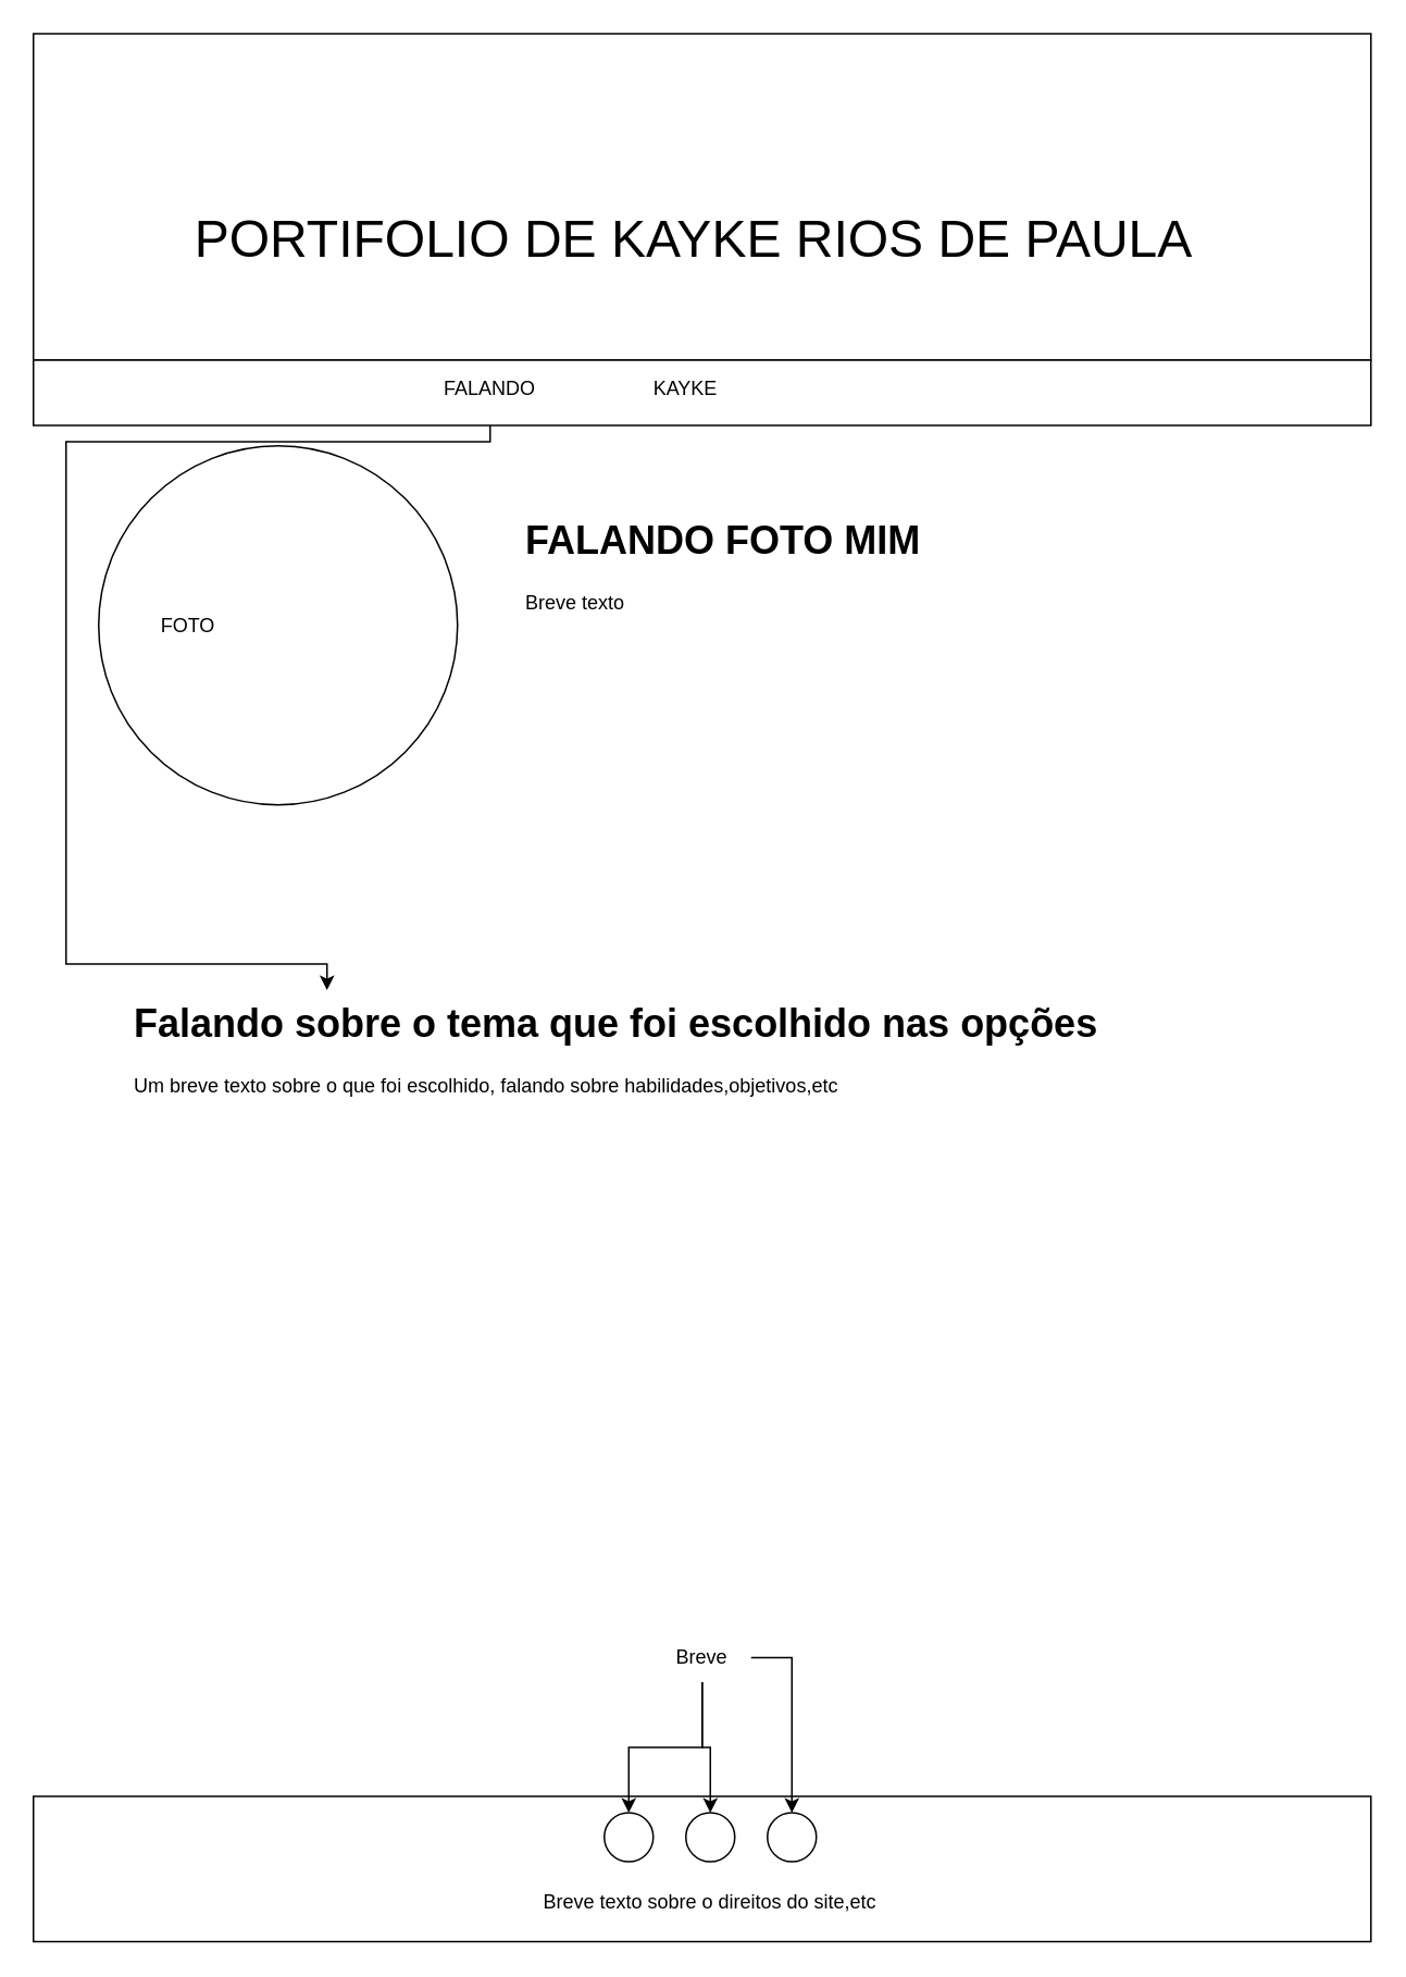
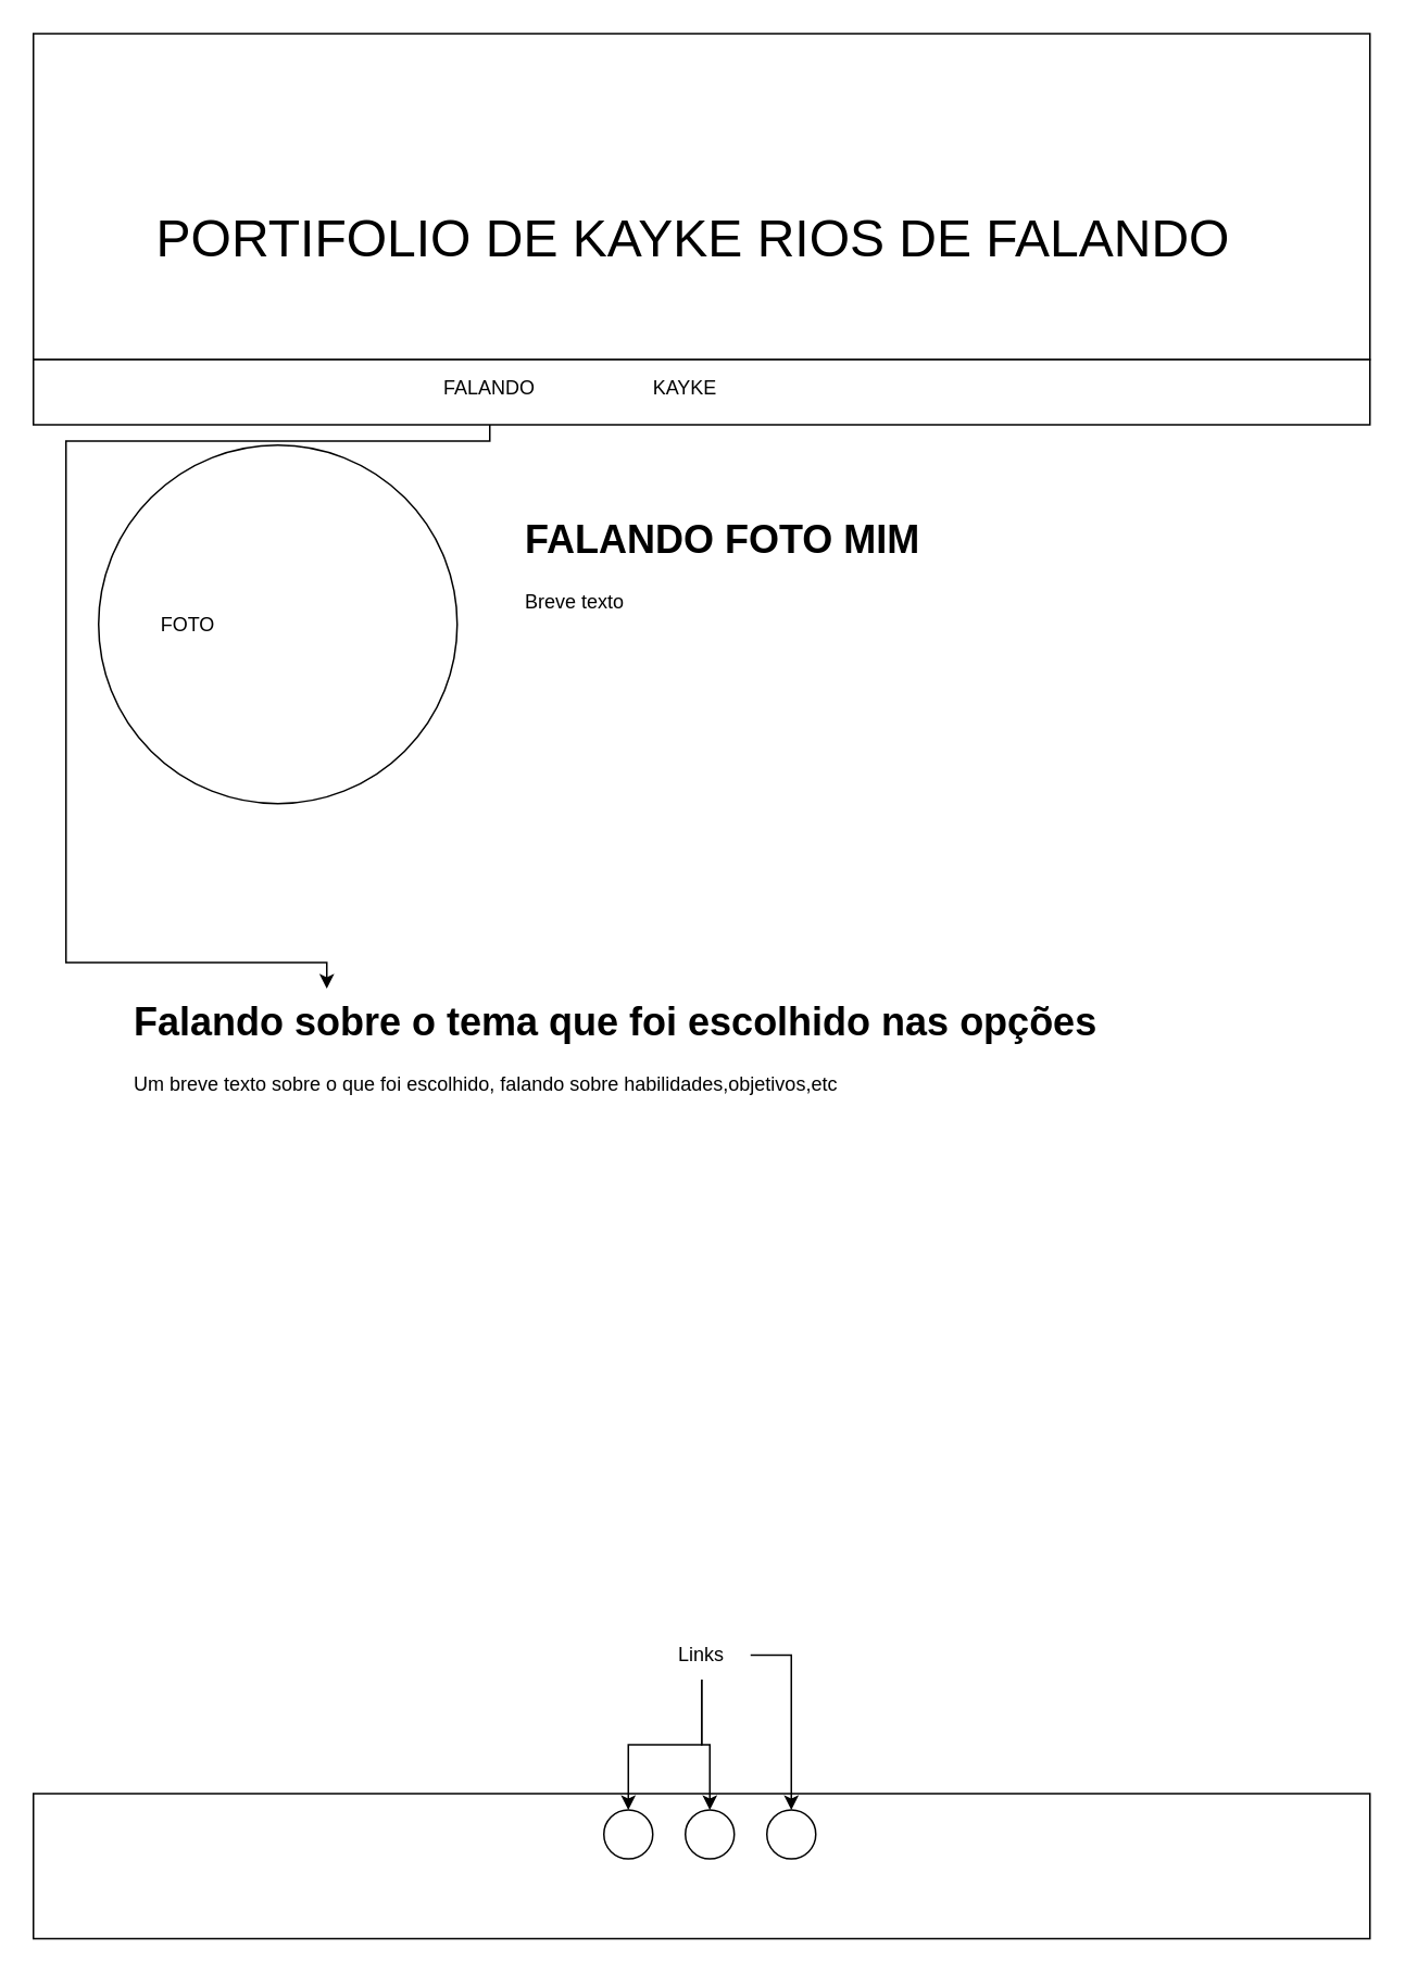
  <mxCell id="0" />
  <mxCell id="1" parent="0" />
  <mxCell id="2" value="" style="rounded=0;whiteSpace=wrap;html=1;" vertex="1" parent="1"><mxGeometry width="820" height="200" as="geometry" x="20" y="20" /></mxCell>
  <mxCell id="3" value="" style="rounded=0;whiteSpace=wrap;html=1;" vertex="1" parent="1"><mxGeometry y="220" width="820" height="40" as="geometry" x="20" /></mxCell>
- <mxCell id="4" value="&lt;font style=&quot;font-size: 32px;&quot;&gt;PORTIFOLIO DE KAYKE RIOS DE PAULA&lt;/font&gt;" style="text;html=1;align=center;verticalAlign=middle;whiteSpace=wrap;rounded=0;" vertex="1" parent="1"><mxGeometry x="80" width="690" height="252.5" as="geometry" y="20" /></mxCell>
+ <mxCell id="4" value="&lt;font style=&quot;font-size: 32px;&quot;&gt;PORTIFOLIO DE KAYKE RIOS DE FALANDO&lt;/font&gt;" style="text;html=1;align=center;verticalAlign=middle;whiteSpace=wrap;rounded=0;" vertex="1" parent="1"><mxGeometry x="80" width="690" height="252.5" as="geometry" y="20" /></mxCell>
  <mxCell id="5" value="" style="edgeStyle=orthogonalEdgeStyle;rounded=0;orthogonalLoop=1;jettySize=auto;html=1;" edge="1" parent="1" source="6" target="12"><mxGeometry relative="1" as="geometry"><Array as="points"><mxPoint x="300" y="270" /><mxPoint x="40" y="270" /><mxPoint x="40" y="590" /><mxPoint x="200" y="590" /></Array></mxGeometry></mxCell>
  <mxCell id="6" value="FALANDO&lt;div&gt;&lt;br&gt;&lt;/div&gt;" style="text;html=1;align=center;verticalAlign=middle;whiteSpace=wrap;rounded=0;" vertex="1" parent="1"><mxGeometry x="270" y="230" width="60" height="30" as="geometry" /></mxCell>
  <mxCell id="7" value="KAYKE&lt;div&gt;&lt;br&gt;&lt;/div&gt;" style="text;html=1;align=center;verticalAlign=middle;whiteSpace=wrap;rounded=0;" vertex="1" parent="1"><mxGeometry x="390" y="230" width="60" height="30" as="geometry" /></mxCell>
  <mxCell id="8" value="" style="ellipse;whiteSpace=wrap;html=1;aspect=fixed;" vertex="1" parent="1"><mxGeometry x="60" y="272.5" width="220" height="220" as="geometry" /></mxCell>
  <mxCell id="9" value="FOTO&lt;div&gt;&lt;br&gt;&lt;/div&gt;" style="text;html=1;align=center;verticalAlign=middle;whiteSpace=wrap;rounded=0;" vertex="1" parent="1"><mxGeometry x="85" y="375" width="60" height="30" as="geometry" /></mxCell>
  <mxCell id="10" value="&lt;h1 style=&quot;margin-top: 0px;&quot;&gt;FALANDO FOTO MIM&lt;/h1&gt;&lt;div&gt;Breve texto&lt;/div&gt;" style="text;html=1;whiteSpace=wrap;overflow=hidden;rounded=0;" vertex="1" parent="1"><mxGeometry x="320" y="310" width="410" height="200" as="geometry" /></mxCell>
  <mxCell id="11" value="" style="rounded=0;whiteSpace=wrap;html=1;" vertex="1" parent="1"><mxGeometry y="1100" width="820" height="89" as="geometry" x="20" /></mxCell>
  <mxCell id="12" value="&lt;h1 style=&quot;margin-top: 0px;&quot;&gt;Falando sobre o tema que foi escolhido nas opções&lt;/h1&gt;&lt;div&gt;Um breve texto sobre o que foi escolhido, falando sobre habilidades,objetivos,etc&lt;/div&gt;" style="text;html=1;whiteSpace=wrap;overflow=hidden;rounded=0;" vertex="1" parent="1"><mxGeometry x="80" y="606" width="740" height="235" as="geometry" /></mxCell>
  <mxCell id="13" value="" style="ellipse;whiteSpace=wrap;html=1;aspect=fixed;" vertex="1" parent="1"><mxGeometry x="420" y="1110" width="30" height="30" as="geometry" /></mxCell>
  <mxCell id="14" value="" style="ellipse;whiteSpace=wrap;html=1;aspect=fixed;" vertex="1" parent="1"><mxGeometry x="370" y="1110" width="30" height="30" as="geometry" /></mxCell>
  <mxCell id="15" value="" style="ellipse;whiteSpace=wrap;html=1;aspect=fixed;" vertex="1" parent="1"><mxGeometry x="470" y="1110" width="30" height="30" as="geometry" /></mxCell>
  <mxCell id="16" value="" style="edgeStyle=orthogonalEdgeStyle;rounded=0;orthogonalLoop=1;jettySize=auto;html=1;" edge="1" parent="1" source="19" target="13"><mxGeometry relative="1" as="geometry" /></mxCell>
  <mxCell id="17" style="edgeStyle=orthogonalEdgeStyle;rounded=0;orthogonalLoop=1;jettySize=auto;html=1;" edge="1" parent="1" source="19" target="14"><mxGeometry relative="1" as="geometry" /></mxCell>
  <mxCell id="18" style="edgeStyle=orthogonalEdgeStyle;rounded=0;orthogonalLoop=1;jettySize=auto;html=1;" edge="1" parent="1" source="19" target="15"><mxGeometry relative="1" as="geometry" /></mxCell>
- <mxCell id="19" value="Breve" style="text;html=1;align=center;verticalAlign=middle;whiteSpace=wrap;rounded=0;" vertex="1" parent="1"><mxGeometry x="400" y="1000" width="60" height="30" as="geometry" /></mxCell>
- <mxCell id="20" value="Breve texto sobre o direitos do site,etc" style="text;html=1;align=center;verticalAlign=middle;whiteSpace=wrap;rounded=0;" vertex="1" parent="1"><mxGeometry x="300" y="1150" width="270" height="30" as="geometry" /></mxCell>
+ <mxCell id="19" value="Links" style="text;html=1;align=center;verticalAlign=middle;whiteSpace=wrap;rounded=0;" vertex="1" parent="1"><mxGeometry x="400" y="1000" width="60" height="30" as="geometry" /></mxCell>
